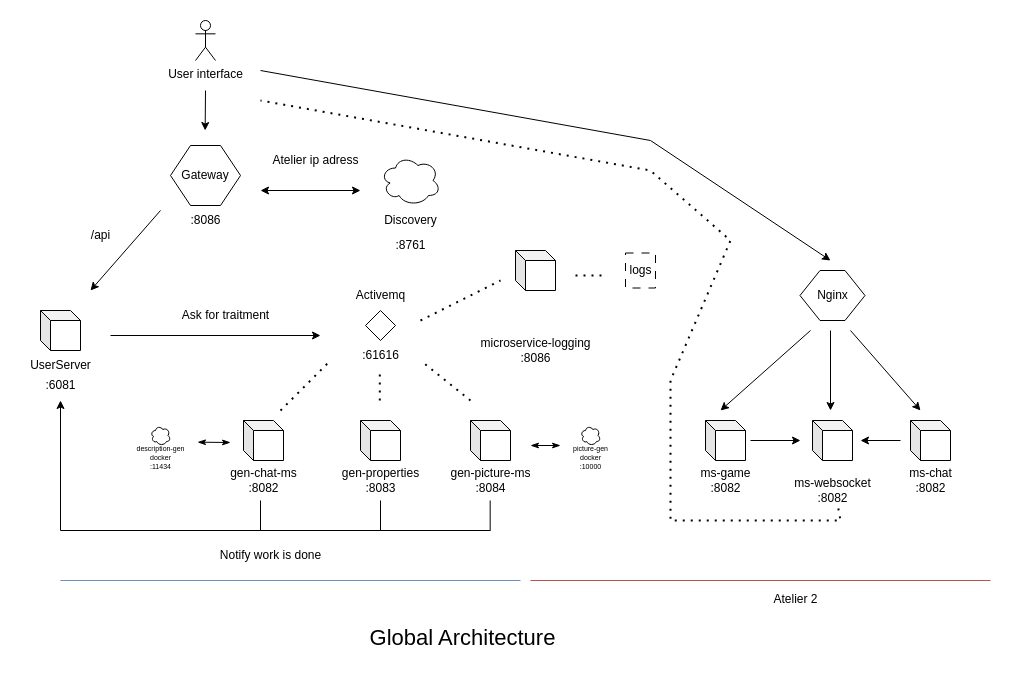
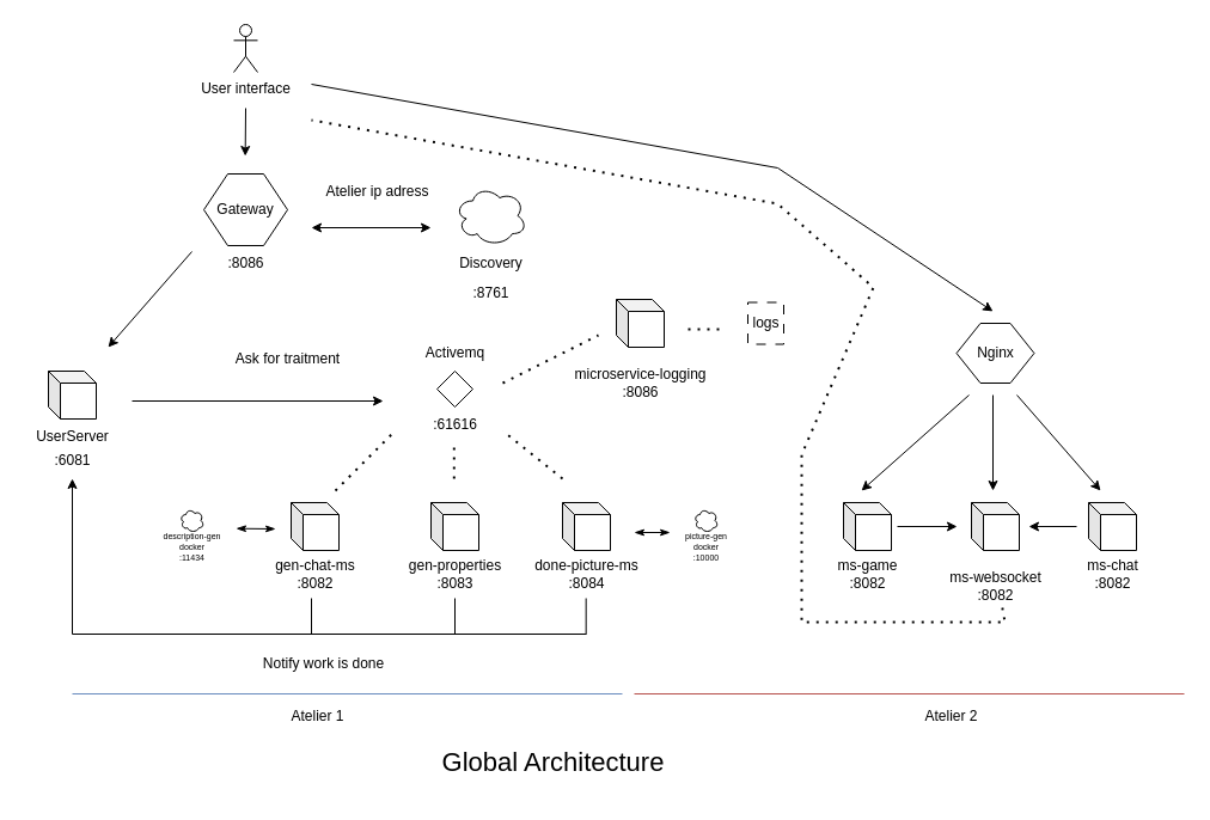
  <mxCell id="0" />
  <mxCell id="1" parent="0" />
  <mxCell id="2" value="" style="shape=cube;whiteSpace=wrap;html=1;boundedLbl=1;backgroundOutline=1;darkOpacity=0.05;darkOpacity2=0.1;size=10;" parent="1" vertex="1"><mxGeometry x="40" y="310" width="40" height="40" as="geometry" /></mxCell>
  <mxCell id="3" value="" style="shape=cube;whiteSpace=wrap;html=1;boundedLbl=1;backgroundOutline=1;darkOpacity=0.05;darkOpacity2=0.1;size=10;" parent="1" vertex="1"><mxGeometry x="243" y="420" width="40" height="40" as="geometry" /></mxCell>
  <mxCell id="4" value="" style="shape=cube;whiteSpace=wrap;html=1;boundedLbl=1;backgroundOutline=1;darkOpacity=0.05;darkOpacity2=0.1;size=10;" parent="1" vertex="1"><mxGeometry x="360" y="420" width="40" height="40" as="geometry" /></mxCell>
  <mxCell id="5" value="" style="ellipse;shape=cloud;whiteSpace=wrap;html=1;" parent="1" vertex="1"><mxGeometry x="380" y="155" width="60" height="50" as="geometry" /></mxCell>
  <mxCell id="6" value="" style="shape=hexagon;perimeter=hexagonPerimeter2;whiteSpace=wrap;html=1;fixedSize=1;" parent="1" vertex="1"><mxGeometry x="170" y="145" width="70" height="60" as="geometry" /></mxCell>
  <mxCell id="7" value="Gateway" style="text;html=1;align=center;verticalAlign=middle;whiteSpace=wrap;rounded=0;" parent="1" vertex="1"><mxGeometry x="175" y="160" width="60" height="30" as="geometry" /></mxCell>
  <mxCell id="8" value="" style="shape=cube;whiteSpace=wrap;html=1;boundedLbl=1;backgroundOutline=1;darkOpacity=0.05;darkOpacity2=0.1;size=10;" parent="1" vertex="1"><mxGeometry x="470" y="420" width="40" height="40" as="geometry" /></mxCell>
  <mxCell id="9" value="" style="rhombus;whiteSpace=wrap;html=1;" parent="1" vertex="1"><mxGeometry x="365" y="310" width="30" height="30" as="geometry" /></mxCell>
  <mxCell id="10" value="Activemq" style="text;html=1;align=center;verticalAlign=middle;resizable=0;points=[];autosize=1;strokeColor=none;fillColor=none;" parent="1" vertex="1"><mxGeometry x="345" y="280" width="70" height="30" as="geometry" /></mxCell>
  <mxCell id="11" value="Discovery" style="text;html=1;align=center;verticalAlign=middle;resizable=0;points=[];autosize=1;strokeColor=none;fillColor=none;" parent="1" vertex="1"><mxGeometry x="370" y="205" width="80" height="30" as="geometry" /></mxCell>
  <mxCell id="12" value="" style="endArrow=classic;html=1;rounded=0;" parent="1" edge="1"><mxGeometry width="50" height="50" relative="1" as="geometry"><mxPoint x="110" y="335" as="sourcePoint" /><mxPoint x="320" y="335" as="targetPoint" /></mxGeometry></mxCell>
  <mxCell id="13" value="" style="endArrow=none;dashed=1;html=1;dashPattern=1 3;strokeWidth=2;rounded=0;" parent="1" edge="1"><mxGeometry width="50" height="50" relative="1" as="geometry"><mxPoint x="280" y="410" as="sourcePoint" /><mxPoint x="330" y="360" as="targetPoint" /></mxGeometry></mxCell>
  <mxCell id="14" value="" style="endArrow=none;dashed=1;html=1;dashPattern=1 3;strokeWidth=2;rounded=0;" parent="1" edge="1"><mxGeometry width="50" height="50" relative="1" as="geometry"><mxPoint x="379.31" y="400" as="sourcePoint" /><mxPoint x="379.31" y="370" as="targetPoint" /></mxGeometry></mxCell>
  <mxCell id="15" value="" style="endArrow=none;dashed=1;html=1;dashPattern=1 3;strokeWidth=2;rounded=0;" parent="1" edge="1"><mxGeometry width="50" height="50" relative="1" as="geometry"><mxPoint x="470" y="400" as="sourcePoint" /><mxPoint x="420" y="360" as="targetPoint" /></mxGeometry></mxCell>
  <mxCell id="16" value="" style="endArrow=classic;startArrow=classic;html=1;rounded=0;" parent="1" edge="1"><mxGeometry width="50" height="50" relative="1" as="geometry"><mxPoint x="260" y="190" as="sourcePoint" /><mxPoint x="360" y="190" as="targetPoint" /></mxGeometry></mxCell>
  <mxCell id="17" value="" style="endArrow=classic;html=1;rounded=0;" parent="1" edge="1"><mxGeometry width="50" height="50" relative="1" as="geometry"><mxPoint x="160" y="210" as="sourcePoint" /><mxPoint x="90" y="290" as="targetPoint" /></mxGeometry></mxCell>
- <mxCell id="18" value="/api" style="text;html=1;align=center;verticalAlign=middle;resizable=0;points=[];autosize=1;strokeColor=none;fillColor=none;" parent="1" vertex="1"><mxGeometry x="80" y="220" width="40" height="30" as="geometry" /></mxCell>
  <mxCell id="19" value="UserServer" style="text;html=1;align=center;verticalAlign=middle;resizable=0;points=[];autosize=1;strokeColor=none;fillColor=none;" parent="1" vertex="1"><mxGeometry x="20" y="350" width="80" height="30" as="geometry" /></mxCell>
  <mxCell id="20" value=":6081" style="text;html=1;align=center;verticalAlign=middle;resizable=0;points=[];autosize=1;strokeColor=none;fillColor=none;" parent="1" vertex="1"><mxGeometry x="35" y="370" width="50" height="30" as="geometry" /></mxCell>
  <mxCell id="21" value=":8086" style="text;html=1;align=center;verticalAlign=middle;resizable=0;points=[];autosize=1;strokeColor=none;fillColor=none;" parent="1" vertex="1"><mxGeometry x="180" y="205" width="50" height="30" as="geometry" /></mxCell>
  <mxCell id="22" value=":8761" style="text;html=1;align=center;verticalAlign=middle;resizable=0;points=[];autosize=1;strokeColor=none;fillColor=none;" parent="1" vertex="1"><mxGeometry x="385" y="230" width="50" height="30" as="geometry" /></mxCell>
  <mxCell id="23" value="User interface" style="shape=umlActor;verticalLabelPosition=bottom;verticalAlign=top;html=1;outlineConnect=0;" parent="1" vertex="1"><mxGeometry x="195" y="20" width="20" height="40" as="geometry" /></mxCell>
  <mxCell id="24" value="" style="endArrow=classic;html=1;rounded=0;" parent="1" edge="1"><mxGeometry width="50" height="50" relative="1" as="geometry"><mxPoint x="205" y="90" as="sourcePoint" /><mxPoint x="204.66" y="130" as="targetPoint" /></mxGeometry></mxCell>
  <mxCell id="25" value=":61616" style="text;html=1;align=center;verticalAlign=middle;resizable=0;points=[];autosize=1;strokeColor=none;fillColor=none;" parent="1" vertex="1"><mxGeometry x="350" y="340" width="60" height="30" as="geometry" /></mxCell>
- <mxCell id="26" value="gen-picture-ms&lt;div&gt;:8084&lt;/div&gt;" style="text;html=1;align=center;verticalAlign=middle;resizable=0;points=[];autosize=1;strokeColor=none;fillColor=none;" parent="1" vertex="1"><mxGeometry x="440" y="460" width="100" height="40" as="geometry" /></mxCell>
+ <mxCell id="26" value="done-picture-ms&lt;div&gt;:8084&lt;/div&gt;" style="text;html=1;align=center;verticalAlign=middle;resizable=0;points=[];autosize=1;strokeColor=none;fillColor=none;" parent="1" vertex="1"><mxGeometry x="440" y="460" width="100" height="40" as="geometry" /></mxCell>
  <mxCell id="27" value="gen-properties&lt;div&gt;:8083&lt;/div&gt;" style="text;html=1;align=center;verticalAlign=middle;resizable=0;points=[];autosize=1;strokeColor=none;fillColor=none;" parent="1" vertex="1"><mxGeometry x="330" y="460" width="100" height="40" as="geometry" /></mxCell>
  <mxCell id="28" value="gen-chat-ms&lt;div&gt;:8082&lt;/div&gt;" style="text;html=1;align=center;verticalAlign=middle;resizable=0;points=[];autosize=1;strokeColor=none;fillColor=none;" parent="1" vertex="1"><mxGeometry x="218" y="460" width="90" height="40" as="geometry" /></mxCell>
  <mxCell id="29" value="" style="endArrow=none;html=1;rounded=0;" parent="1" edge="1"><mxGeometry width="50" height="50" relative="1" as="geometry"><mxPoint x="380" y="530" as="sourcePoint" /><mxPoint x="380" y="500" as="targetPoint" /></mxGeometry></mxCell>
  <mxCell id="30" value="" style="endArrow=none;html=1;rounded=0;" parent="1" edge="1"><mxGeometry width="50" height="50" relative="1" as="geometry"><mxPoint x="489.66" y="530" as="sourcePoint" /><mxPoint x="489.66" y="500" as="targetPoint" /></mxGeometry></mxCell>
  <mxCell id="31" value="" style="endArrow=none;html=1;rounded=0;" parent="1" edge="1"><mxGeometry width="50" height="50" relative="1" as="geometry"><mxPoint x="260" y="530" as="sourcePoint" /><mxPoint x="260" y="500" as="targetPoint" /></mxGeometry></mxCell>
  <mxCell id="32" value="" style="endArrow=none;html=1;rounded=0;" parent="1" edge="1"><mxGeometry width="50" height="50" relative="1" as="geometry"><mxPoint x="60" y="530" as="sourcePoint" /><mxPoint x="490" y="530" as="targetPoint" /></mxGeometry></mxCell>
  <mxCell id="33" value="" style="endArrow=classic;html=1;rounded=0;" parent="1" edge="1"><mxGeometry width="50" height="50" relative="1" as="geometry"><mxPoint x="60" y="530" as="sourcePoint" /><mxPoint x="60" y="400" as="targetPoint" /></mxGeometry></mxCell>
  <mxCell id="34" value="Notify work is done" style="text;html=1;align=center;verticalAlign=middle;resizable=0;points=[];autosize=1;strokeColor=none;fillColor=none;" parent="1" vertex="1"><mxGeometry x="210" y="540" width="120" height="30" as="geometry" /></mxCell>
- <mxCell id="35" value="Ask for traitment" style="text;html=1;align=center;verticalAlign=middle;resizable=0;points=[];autosize=1;strokeColor=none;fillColor=none;" parent="1" vertex="1"><mxGeometry x="170" y="300" width="110" height="30" as="geometry" /></mxCell>
+ <mxCell id="35" value="Ask for traitment" style="text;html=1;align=center;verticalAlign=middle;resizable=0;points=[];autosize=1;strokeColor=none;fillColor=none;" parent="1" vertex="1"><mxGeometry x="185" y="285" width="110" height="30" as="geometry" /></mxCell>
  <mxCell id="36" value="Atelier ip adress" style="text;html=1;align=center;verticalAlign=middle;resizable=0;points=[];autosize=1;strokeColor=none;fillColor=none;" parent="1" vertex="1"><mxGeometry x="250" y="145" width="130" height="30" as="geometry" /></mxCell>
  <mxCell id="37" value="&lt;p style=&quot;line-height: 120%;&quot;&gt;&lt;font style=&quot;font-size: 22px;&quot;&gt;Global Architecture&amp;nbsp;&lt;/font&gt;&lt;/p&gt;" style="text;html=1;align=center;verticalAlign=middle;resizable=0;points=[];autosize=1;strokeColor=none;fillColor=none;" parent="1" vertex="1"><mxGeometry x="355" y="614" width="220" height="50" as="geometry" /></mxCell>
  <mxCell id="38" value="" style="endArrow=classicThin;startArrow=classicThin;html=1;rounded=0;endFill=1;startFill=1;exitX=1.029;exitY=0.167;exitDx=0;exitDy=0;exitPerimeter=0;" parent="1" source="42" edge="1"><mxGeometry width="50" height="50" relative="1" as="geometry"><mxPoint x="213" y="439.86" as="sourcePoint" /><mxPoint x="230" y="442" as="targetPoint" /></mxGeometry></mxCell>
  <mxCell id="39" value="" style="endArrow=classicThin;startArrow=classicThin;html=1;rounded=0;endFill=1;startFill=1;" parent="1" edge="1"><mxGeometry width="50" height="50" relative="1" as="geometry"><mxPoint x="530" y="445" as="sourcePoint" /><mxPoint x="560" y="445" as="targetPoint" /></mxGeometry></mxCell>
  <mxCell id="40" value="" style="ellipse;shape=cloud;whiteSpace=wrap;html=1;" parent="1" vertex="1"><mxGeometry x="150" y="425" width="20" height="20" as="geometry" /></mxCell>
  <mxCell id="41" value="" style="ellipse;shape=cloud;whiteSpace=wrap;html=1;" parent="1" vertex="1"><mxGeometry x="580" y="425" width="20" height="20" as="geometry" /></mxCell>
  <mxCell id="42" value="&lt;font style=&quot;font-size: 7px;&quot;&gt;description-gen&lt;/font&gt;&lt;div style=&quot;font-size: 7px;&quot;&gt;&lt;font style=&quot;font-size: 7px;&quot;&gt;docker&lt;/font&gt;&lt;/div&gt;&lt;div style=&quot;font-size: 7px;&quot;&gt;&lt;font style=&quot;font-size: 7px;&quot;&gt;:11434&lt;/font&gt;&lt;/div&gt;" style="text;html=1;align=center;verticalAlign=middle;resizable=0;points=[];autosize=1;strokeColor=none;fillColor=none;" parent="1" vertex="1"><mxGeometry x="125" y="435" width="70" height="40" as="geometry" /></mxCell>
  <mxCell id="43" value="&lt;font style=&quot;font-size: 7px;&quot;&gt;picture-gen&lt;/font&gt;&lt;div style=&quot;font-size: 7px;&quot;&gt;&lt;font style=&quot;font-size: 7px;&quot;&gt;docker&lt;/font&gt;&lt;/div&gt;&lt;div style=&quot;font-size: 7px;&quot;&gt;&lt;font style=&quot;font-size: 7px;&quot;&gt;:10000&lt;/font&gt;&lt;/div&gt;" style="text;html=1;align=center;verticalAlign=middle;resizable=0;points=[];autosize=1;strokeColor=none;fillColor=none;" parent="1" vertex="1"><mxGeometry x="560" y="435" width="60" height="40" as="geometry" /></mxCell>
  <mxCell id="44" value="" style="shape=cube;whiteSpace=wrap;html=1;boundedLbl=1;backgroundOutline=1;darkOpacity=0.05;darkOpacity2=0.1;size=10;" vertex="1" parent="1"><mxGeometry x="515" y="250" width="40" height="40" as="geometry" /></mxCell>
- <mxCell id="45" value="microservice-logging&lt;br&gt;&lt;div&gt;:8086&lt;/div&gt;" style="text;html=1;align=center;verticalAlign=middle;resizable=0;points=[];autosize=1;strokeColor=none;fillColor=none;" vertex="1" parent="1"><mxGeometry x="470" y="330" width="130" height="40" as="geometry" /></mxCell>
+ <mxCell id="45" value="microservice-logging&lt;br&gt;&lt;div&gt;:8086&lt;/div&gt;" style="text;html=1;align=center;verticalAlign=middle;resizable=0;points=[];autosize=1;strokeColor=none;fillColor=none;" vertex="1" parent="1"><mxGeometry x="470" y="300" width="130" height="40" as="geometry" /></mxCell>
  <mxCell id="46" value="" style="endArrow=none;dashed=1;html=1;dashPattern=1 3;strokeWidth=2;rounded=0;" edge="1" parent="1"><mxGeometry width="50" height="50" relative="1" as="geometry"><mxPoint x="420" y="320" as="sourcePoint" /><mxPoint x="500" y="280" as="targetPoint" /></mxGeometry></mxCell>
  <mxCell id="47" value="" style="rounded=0;whiteSpace=wrap;html=1;dashed=1;dashPattern=8 8;" vertex="1" parent="1"><mxGeometry x="625" y="252.5" width="30" height="35" as="geometry" /></mxCell>
  <mxCell id="48" value="" style="endArrow=none;dashed=1;html=1;dashPattern=1 3;strokeWidth=2;rounded=0;" edge="1" parent="1"><mxGeometry width="50" height="50" relative="1" as="geometry"><mxPoint x="575" y="275" as="sourcePoint" /><mxPoint x="605" y="275" as="targetPoint" /></mxGeometry></mxCell>
  <mxCell id="49" value="logs" style="text;html=1;align=center;verticalAlign=middle;resizable=0;points=[];autosize=1;strokeColor=none;fillColor=none;" vertex="1" parent="1"><mxGeometry x="615" y="255" width="50" height="30" as="geometry" /></mxCell>
  <mxCell id="50" value="" style="shape=cube;whiteSpace=wrap;html=1;boundedLbl=1;backgroundOutline=1;darkOpacity=0.05;darkOpacity2=0.1;size=10;" vertex="1" parent="1"><mxGeometry x="812" y="420" width="40" height="40" as="geometry" /></mxCell>
  <mxCell id="51" value="ms-websocket&lt;br&gt;&lt;div&gt;:8082&lt;/div&gt;" style="text;html=1;align=center;verticalAlign=middle;resizable=0;points=[];autosize=1;strokeColor=none;fillColor=none;" vertex="1" parent="1"><mxGeometry x="782" y="470" width="100" height="40" as="geometry" /></mxCell>
  <mxCell id="52" value="" style="shape=cube;whiteSpace=wrap;html=1;boundedLbl=1;backgroundOutline=1;darkOpacity=0.05;darkOpacity2=0.1;size=10;" vertex="1" parent="1"><mxGeometry x="705" y="420" width="40" height="40" as="geometry" /></mxCell>
  <mxCell id="53" value="ms-game&lt;div&gt;:8082&lt;/div&gt;" style="text;html=1;align=center;verticalAlign=middle;resizable=0;points=[];autosize=1;strokeColor=none;fillColor=none;" vertex="1" parent="1"><mxGeometry x="690" y="460" width="70" height="40" as="geometry" /></mxCell>
  <mxCell id="54" value="" style="shape=cube;whiteSpace=wrap;html=1;boundedLbl=1;backgroundOutline=1;darkOpacity=0.05;darkOpacity2=0.1;size=10;" vertex="1" parent="1"><mxGeometry x="910" y="420" width="40" height="40" as="geometry" /></mxCell>
  <mxCell id="55" value="ms-chat&lt;div&gt;:8082&lt;/div&gt;" style="text;html=1;align=center;verticalAlign=middle;resizable=0;points=[];autosize=1;strokeColor=none;fillColor=none;" vertex="1" parent="1"><mxGeometry x="895" y="460" width="70" height="40" as="geometry" /></mxCell>
  <mxCell id="56" value="Nginx" style="shape=hexagon;perimeter=hexagonPerimeter2;whiteSpace=wrap;html=1;fixedSize=1;" vertex="1" parent="1"><mxGeometry x="799.5" y="270" width="65" height="50" as="geometry" /></mxCell>
  <mxCell id="57" value="" style="endArrow=classic;html=1;rounded=0;" edge="1" parent="1"><mxGeometry width="50" height="50" relative="1" as="geometry"><mxPoint x="260" y="70" as="sourcePoint" /><mxPoint x="830" y="260" as="targetPoint" /><Array as="points"><mxPoint x="650" y="140" /></Array></mxGeometry></mxCell>
  <mxCell id="58" value="" style="endArrow=classic;html=1;rounded=0;" edge="1" parent="1"><mxGeometry width="50" height="50" relative="1" as="geometry"><mxPoint x="850" y="330" as="sourcePoint" /><mxPoint x="920" y="410" as="targetPoint" /></mxGeometry></mxCell>
  <mxCell id="59" value="" style="endArrow=classic;html=1;rounded=0;" edge="1" parent="1"><mxGeometry width="50" height="50" relative="1" as="geometry"><mxPoint x="830" y="330" as="sourcePoint" /><mxPoint x="830" y="410" as="targetPoint" /></mxGeometry></mxCell>
  <mxCell id="60" value="" style="endArrow=classic;html=1;rounded=0;" edge="1" parent="1"><mxGeometry width="50" height="50" relative="1" as="geometry"><mxPoint x="810" y="330" as="sourcePoint" /><mxPoint x="720" y="410" as="targetPoint" /></mxGeometry></mxCell>
  <mxCell id="61" value="" style="endArrow=none;dashed=1;html=1;dashPattern=1 3;strokeWidth=2;rounded=0;exitX=0.558;exitY=0.949;exitDx=0;exitDy=0;exitPerimeter=0;" edge="1" parent="1" source="51"><mxGeometry width="50" height="50" relative="1" as="geometry"><mxPoint x="840" y="520" as="sourcePoint" /><mxPoint x="260" y="100" as="targetPoint" /><Array as="points"><mxPoint x="840" y="520" /><mxPoint x="670" y="520" /><mxPoint x="670" y="380" /><mxPoint x="730" y="240" /><mxPoint x="650" y="170" /></Array></mxGeometry></mxCell>
  <mxCell id="62" value="" style="endArrow=classic;html=1;rounded=0;" edge="1" parent="1"><mxGeometry width="50" height="50" relative="1" as="geometry"><mxPoint x="750" y="440" as="sourcePoint" /><mxPoint x="800" y="440" as="targetPoint" /></mxGeometry></mxCell>
  <mxCell id="63" value="" style="endArrow=classic;html=1;rounded=0;" edge="1" parent="1"><mxGeometry width="50" height="50" relative="1" as="geometry"><mxPoint x="900" y="440" as="sourcePoint" /><mxPoint x="860" y="440" as="targetPoint" /></mxGeometry></mxCell>
  <mxCell id="64" value="" style="endArrow=none;html=1;rounded=0;fillColor=#dae8fc;strokeColor=#6c8ebf;" edge="1" parent="1"><mxGeometry width="50" height="50" relative="1" as="geometry"><mxPoint x="60" y="580" as="sourcePoint" /><mxPoint x="520" y="580" as="targetPoint" /></mxGeometry></mxCell>
  <mxCell id="65" value="" style="endArrow=none;html=1;rounded=0;fillColor=#f8cecc;strokeColor=#b85450;" edge="1" parent="1"><mxGeometry width="50" height="50" relative="1" as="geometry"><mxPoint x="530" y="580" as="sourcePoint" /><mxPoint x="990" y="580" as="targetPoint" /></mxGeometry></mxCell>
+ <mxCell id="66" value="Atelier 1" style="text;html=1;align=center;verticalAlign=middle;resizable=0;points=[];autosize=1;strokeColor=none;fillColor=none;" vertex="1" parent="1"><mxGeometry x="230" y="584" width="70" height="30" as="geometry" /></mxCell>
  <mxCell id="67" value="Atelier 2" style="text;html=1;align=center;verticalAlign=middle;resizable=0;points=[];autosize=1;strokeColor=none;fillColor=none;" vertex="1" parent="1"><mxGeometry x="760" y="584" width="70" height="30" as="geometry" /></mxCell>
